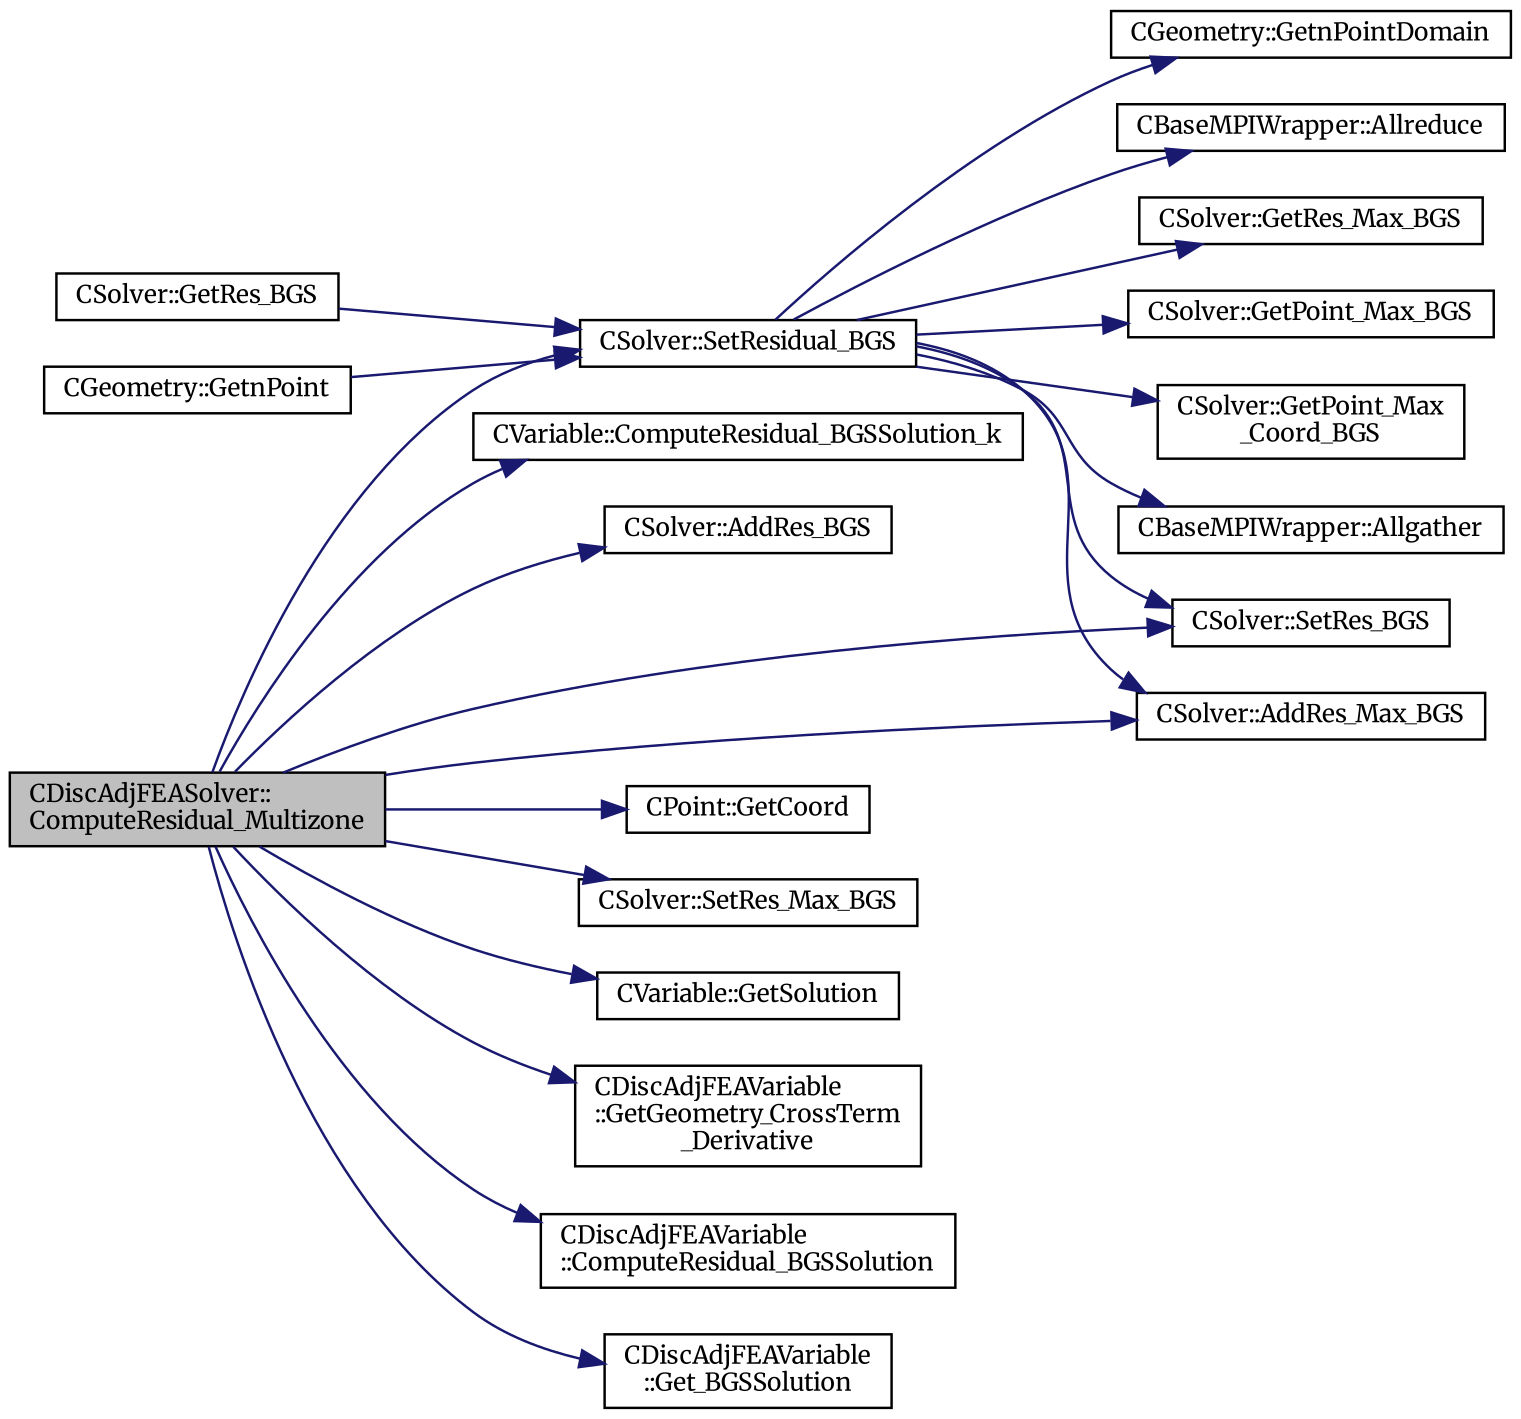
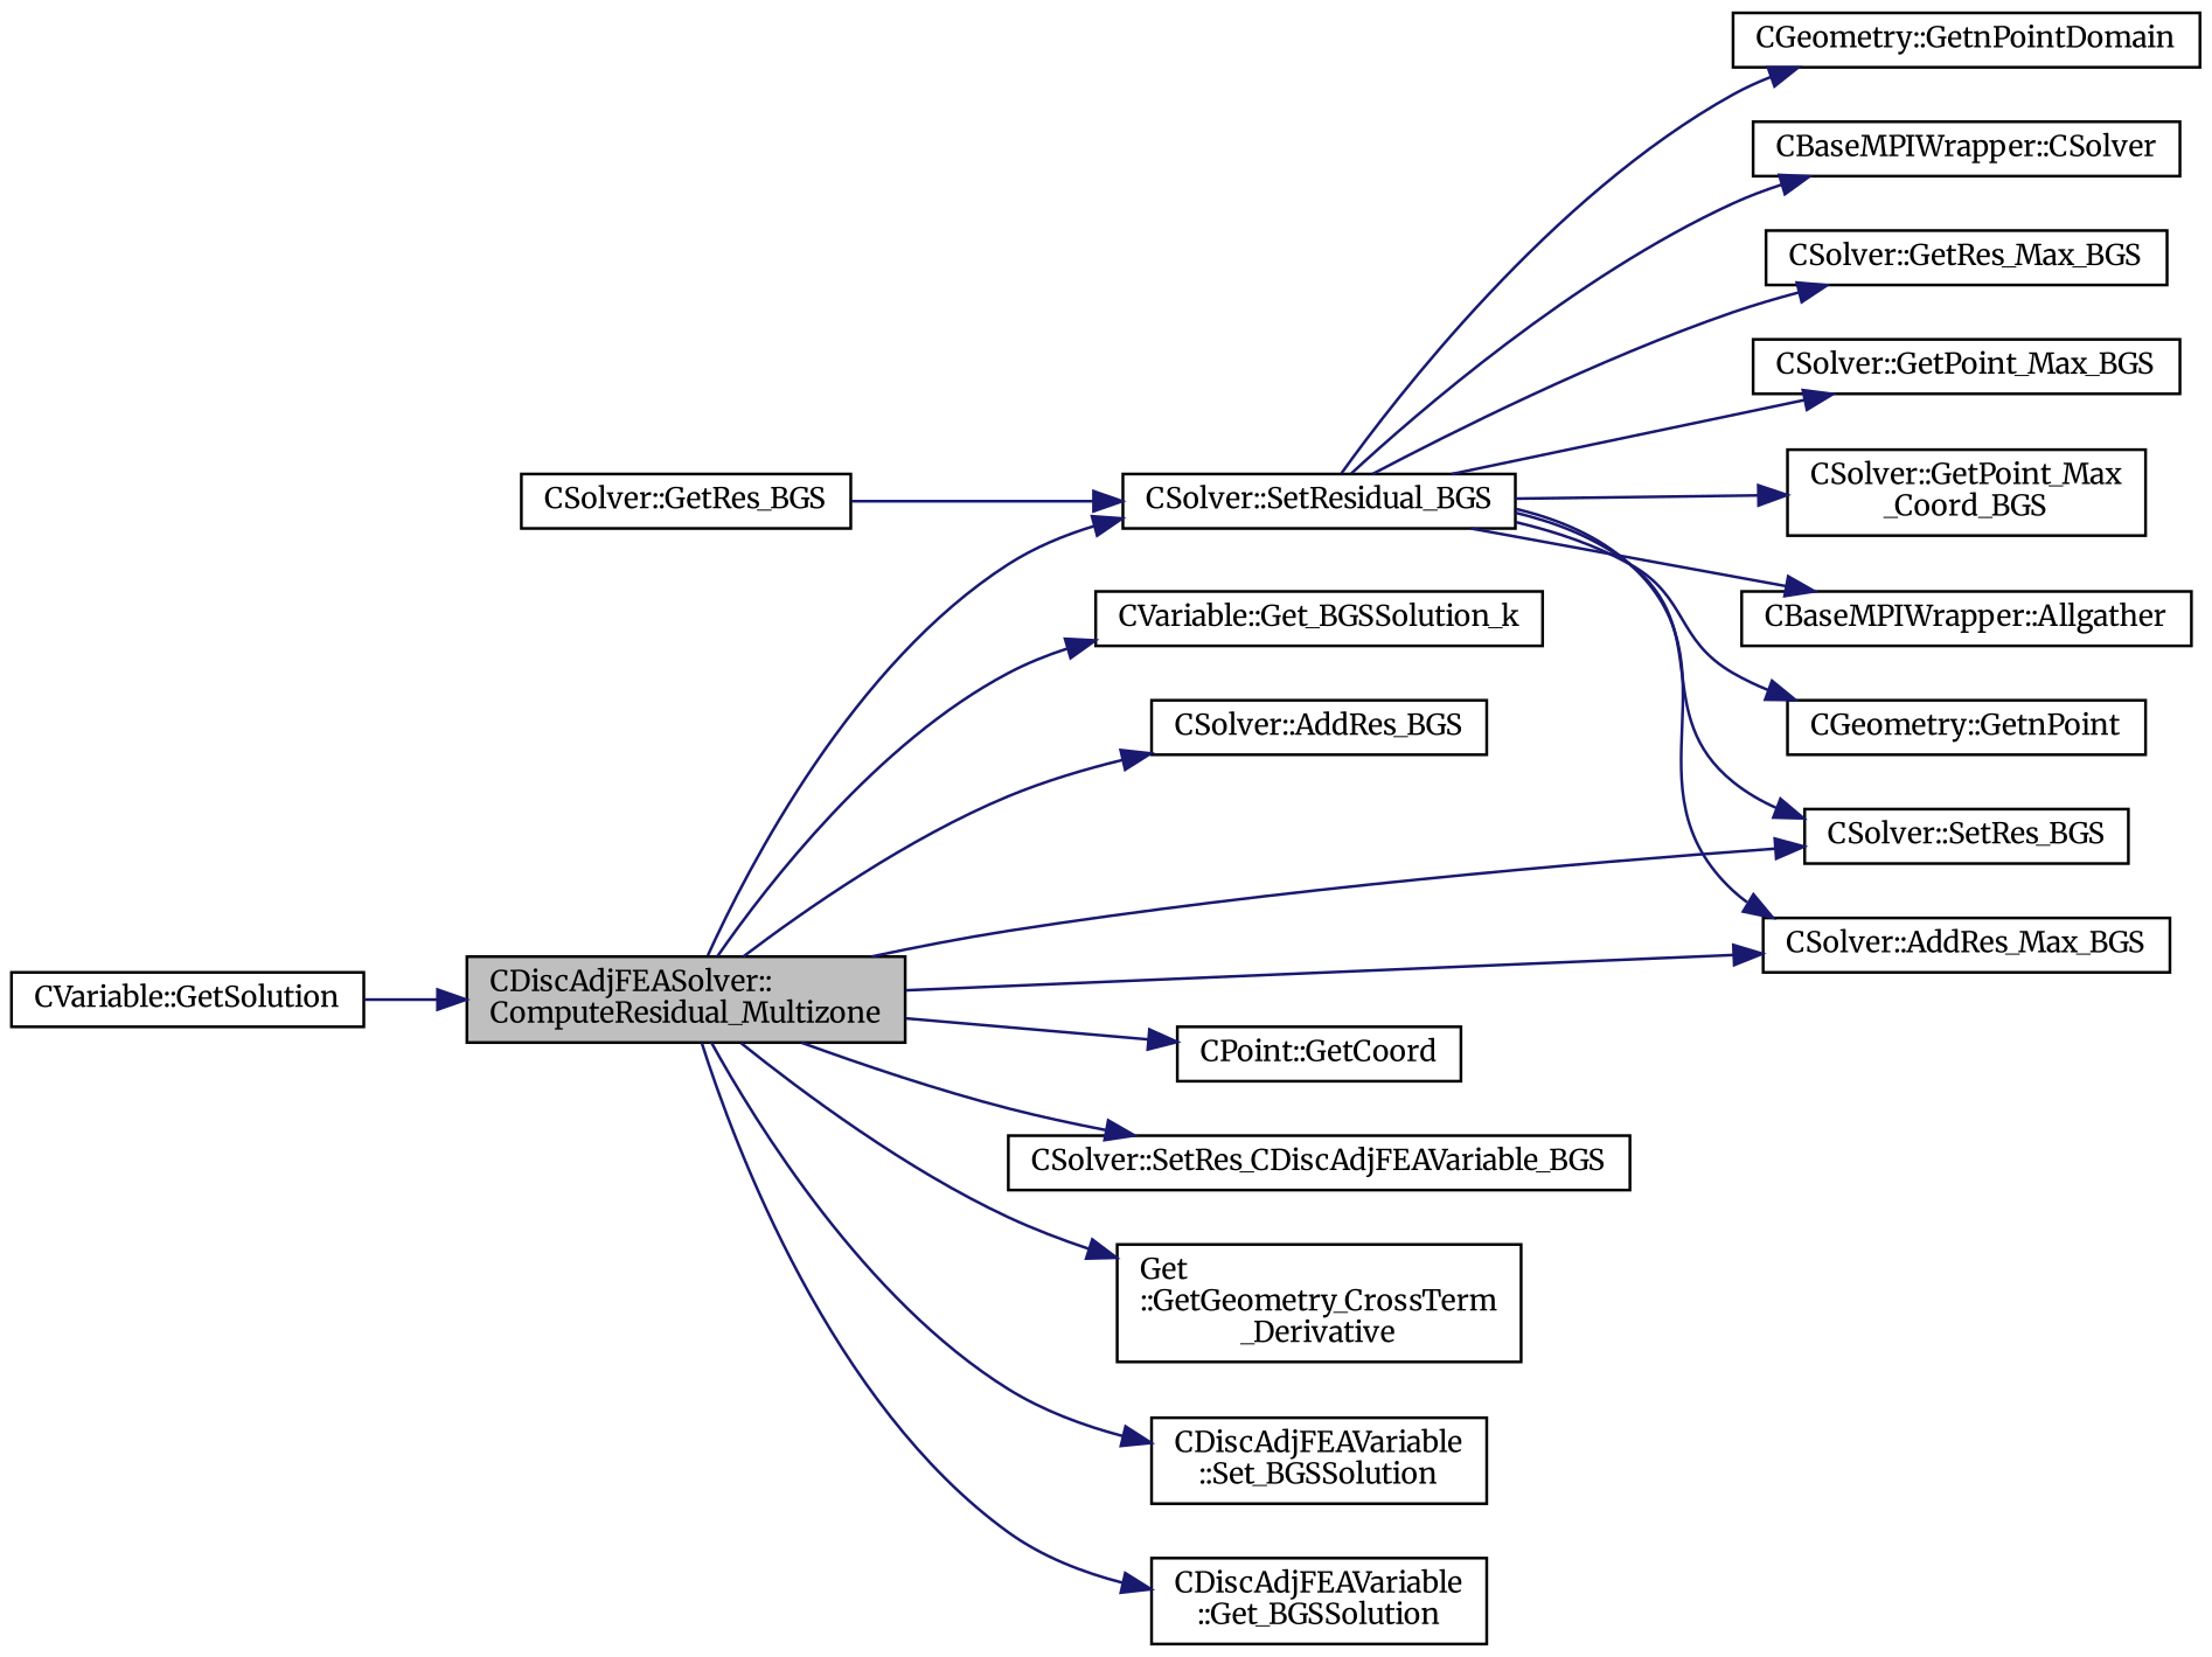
  digraph {
    fontname=Merriweather
    rankdir=LR
    node [color=black fillcolor=white fontname=Merriweather fontsize=10 shape=record style=filled]
    edge [color=midnightblue fontname=Merriweather fontsize=10 labelfontname=Helvetica labelfontsize=10 style=solid]
    n1 [fillcolor=grey75 fontcolor=black height=0.2 label="CDiscAdjFEASolver::\lComputeResidual_Multizone" width=0.4]
    n2 [height=0.2 label="CSolver::SetRes_BGS" width=0.4]
-   n3 [height=0.2 label="CSolver::SetRes_Max_BGS" width=0.4]
+   n3 [height=0.2 label="CSolver::SetRes_CDiscAdjFEAVariable_BGS" width=0.4]
    n4 [height=0.2 label="CVariable::GetSolution" width=0.4]
-   n5 [height=0.2 label="CDiscAdjFEAVariable\l::GetGeometry_CrossTerm\l_Derivative" width=0.4]
-   n6 [height=0.2 label="CDiscAdjFEAVariable\l::ComputeResidual_BGSSolution" width=0.4]
+   n5 [height=0.2 label="Get\l::GetGeometry_CrossTerm\l_Derivative" width=0.4]
+   n6 [height=0.2 label="CDiscAdjFEAVariable\l::Set_BGSSolution" width=0.4]
    n7 [height=0.2 label="CDiscAdjFEAVariable\l::Get_BGSSolution" width=0.4]
-   n8 [height=0.2 label="CVariable::ComputeResidual_BGSSolution_k" width=0.4]
+   n8 [height=0.2 label="CVariable::Get_BGSSolution_k" width=0.4]
    n9 [height=0.2 label="CSolver::AddRes_BGS" width=0.4]
    n10 [height=0.2 label="CSolver::AddRes_Max_BGS" width=0.4]
    n11 [height=0.2 label="CPoint::GetCoord" width=0.4]
    n12 [height=0.2 label="CSolver::SetResidual_BGS" width=0.4]
    n13 [height=0.2 label="CGeometry::GetnPoint" width=0.4]
    n14 [height=0.2 label="CGeometry::GetnPointDomain" width=0.4]
-   n15 [height=0.2 label="CBaseMPIWrapper::Allreduce" width=0.4]
+   n15 [height=0.2 label="CBaseMPIWrapper::CSolver" width=0.4]
    n16 [height=0.2 label="CSolver::GetRes_Max_BGS" width=0.4]
    n17 [height=0.2 label="CSolver::GetPoint_Max_BGS" width=0.4]
    n18 [height=0.2 label="CSolver::GetPoint_Max\l_Coord_BGS" width=0.4]
    n19 [height=0.2 label="CBaseMPIWrapper::Allgather" width=0.4]
    n20 [height=0.2 label="CSolver::GetRes_BGS" width=0.4]
    n1 -> n2
    n1 -> n3
-   n1 -> n4
+   n4 -> n1
    n1 -> n5
    n1 -> n6
    n1 -> n7
    n1 -> n8
    n1 -> n9
    n1 -> n10
    n1 -> n11
    n1 -> n12
    n12 -> n2
    n12 -> n10
-   n13 -> n12
+   n12 -> n13
    n12 -> n14
    n12 -> n15
    n12 -> n16
    n12 -> n17
    n12 -> n18
    n12 -> n19
    n20 -> n12
  }
